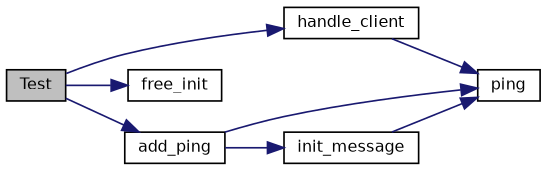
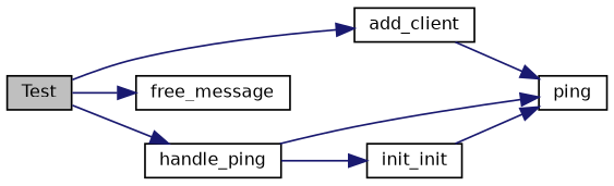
  digraph {
    rankdir=LR
    node [color=black fillcolor=white fontname=Helvetica fontsize=10 shape=record style=filled]
    edge [color=midnightblue fontname=Helvetica fontsize=10 labelfontname=Helvetica labelfontsize=10 style=solid]
    n1 [fillcolor=grey75 fontcolor=black height=0.2 label=Test width=0.4]
-   n2 [height=0.2 label=handle_client width=0.4]
-   n3 [height=0.2 label=free_init width=0.4]
-   n4 [height=0.2 label=add_ping width=0.4]
+   n2 [height=0.2 label=add_client width=0.4]
+   n3 [height=0.2 label=free_message width=0.4]
+   n4 [height=0.2 label=handle_ping width=0.4]
    n5 [height=0.2 label=ping width=0.4]
-   n6 [height=0.2 label=init_message width=0.4]
+   n6 [height=0.2 label=init_init width=0.4]
    n1 -> n2
    n1 -> n3
    n1 -> n4
    n2 -> n5
    n4 -> n5
    n4 -> n6
    n6 -> n5
  }
